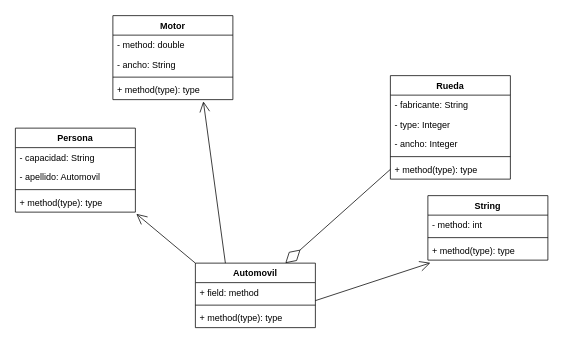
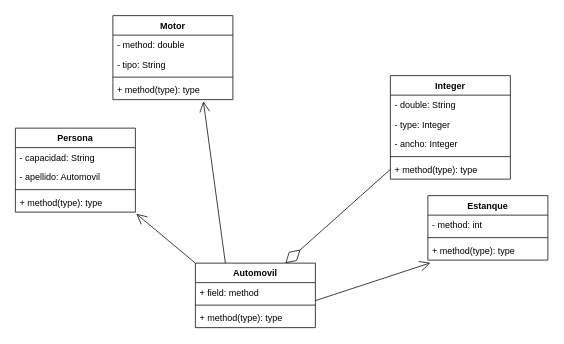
  <mxCell id="0" />
  <mxCell id="1" parent="0" />
- <mxCell id="2" value="String" style="swimlane;fontStyle=1;align=center;verticalAlign=top;childLayout=stackLayout;horizontal=1;startSize=26;horizontalStack=0;resizeParent=1;resizeParentMax=0;resizeLast=0;collapsible=1;marginBottom=0;" vertex="1" parent="1"><mxGeometry x="570" y="260" width="160" height="86" as="geometry" /></mxCell>
+ <mxCell id="2" value="Estanque" style="swimlane;fontStyle=1;align=center;verticalAlign=top;childLayout=stackLayout;horizontal=1;startSize=26;horizontalStack=0;resizeParent=1;resizeParentMax=0;resizeLast=0;collapsible=1;marginBottom=0;" vertex="1" parent="1"><mxGeometry x="570" y="260" width="160" height="86" as="geometry" /></mxCell>
  <mxCell id="3" value="- method: int&#10;" style="text;strokeColor=none;fillColor=none;align=left;verticalAlign=top;spacingLeft=4;spacingRight=4;overflow=hidden;rotatable=0;points=[[0,0.5],[1,0.5]];portConstraint=eastwest;" vertex="1" parent="2"><mxGeometry y="26" width="160" height="26" as="geometry" /></mxCell>
  <mxCell id="4" value="" style="line;strokeWidth=1;fillColor=none;align=left;verticalAlign=middle;spacingTop=-1;spacingLeft=3;spacingRight=3;rotatable=0;labelPosition=right;points=[];portConstraint=eastwest;" vertex="1" parent="2"><mxGeometry y="52" width="160" height="8" as="geometry" /></mxCell>
  <mxCell id="5" value="+ method(type): type" style="text;strokeColor=none;fillColor=none;align=left;verticalAlign=top;spacingLeft=4;spacingRight=4;overflow=hidden;rotatable=0;points=[[0,0.5],[1,0.5]];portConstraint=eastwest;" vertex="1" parent="2"><mxGeometry y="60" width="160" height="26" as="geometry" /></mxCell>
  <mxCell id="6" value="Automovil" style="swimlane;fontStyle=1;align=center;verticalAlign=top;childLayout=stackLayout;horizontal=1;startSize=26;horizontalStack=0;resizeParent=1;resizeParentMax=0;resizeLast=0;collapsible=1;marginBottom=0;" vertex="1" parent="1"><mxGeometry x="260" y="350" width="160" height="86" as="geometry" /></mxCell>
  <mxCell id="7" value="+ field: method" style="text;strokeColor=none;fillColor=none;align=left;verticalAlign=top;spacingLeft=4;spacingRight=4;overflow=hidden;rotatable=0;points=[[0,0.5],[1,0.5]];portConstraint=eastwest;" vertex="1" parent="6"><mxGeometry y="26" width="160" height="26" as="geometry" /></mxCell>
  <mxCell id="8" value="" style="line;strokeWidth=1;fillColor=none;align=left;verticalAlign=middle;spacingTop=-1;spacingLeft=3;spacingRight=3;rotatable=0;labelPosition=right;points=[];portConstraint=eastwest;" vertex="1" parent="6"><mxGeometry y="52" width="160" height="8" as="geometry" /></mxCell>
  <mxCell id="9" value="+ method(type): type" style="text;strokeColor=none;fillColor=none;align=left;verticalAlign=top;spacingLeft=4;spacingRight=4;overflow=hidden;rotatable=0;points=[[0,0.5],[1,0.5]];portConstraint=eastwest;" vertex="1" parent="6"><mxGeometry y="60" width="160" height="26" as="geometry" /></mxCell>
  <mxCell id="10" value="" style="endArrow=open;endFill=1;endSize=12;html=1;entryX=0.021;entryY=1.141;entryDx=0;entryDy=0;entryPerimeter=0;" edge="1" parent="1" target="5"><mxGeometry width="160" relative="1" as="geometry"><mxPoint x="420" y="400" as="sourcePoint" /><mxPoint x="580" y="400" as="targetPoint" /></mxGeometry></mxCell>
  <mxCell id="11" value="" style="endArrow=open;endFill=1;endSize=12;html=1;entryX=0.754;entryY=1.09;entryDx=0;entryDy=0;entryPerimeter=0;exitX=0.25;exitY=0;exitDx=0;exitDy=0;" edge="1" parent="1" source="6" target="24"><mxGeometry width="160" relative="1" as="geometry"><mxPoint x="370" y="350" as="sourcePoint" /><mxPoint x="523.36" y="299.666" as="targetPoint" /></mxGeometry></mxCell>
  <mxCell id="12" value="" style="endArrow=open;endFill=1;endSize=12;html=1;entryX=1.008;entryY=1.09;entryDx=0;entryDy=0;entryPerimeter=0;exitX=0;exitY=0;exitDx=0;exitDy=0;" edge="1" parent="1" source="6" target="29"><mxGeometry width="160" relative="1" as="geometry"><mxPoint x="150" y="380" as="sourcePoint" /><mxPoint x="303.36" y="329.996" as="targetPoint" /></mxGeometry></mxCell>
- <mxCell id="13" value="Rueda" style="swimlane;fontStyle=1;align=center;verticalAlign=top;childLayout=stackLayout;horizontal=1;startSize=26;horizontalStack=0;resizeParent=1;resizeParentMax=0;resizeLast=0;collapsible=1;marginBottom=0;" vertex="1" parent="1"><mxGeometry x="520" y="100" width="160" height="138" as="geometry" /></mxCell>
- <mxCell id="14" value="- fabricante: String" style="text;strokeColor=none;fillColor=none;align=left;verticalAlign=top;spacingLeft=4;spacingRight=4;overflow=hidden;rotatable=0;points=[[0,0.5],[1,0.5]];portConstraint=eastwest;" vertex="1" parent="13"><mxGeometry y="26" width="160" height="26" as="geometry" /></mxCell>
+ <mxCell id="13" value="Integer" style="swimlane;fontStyle=1;align=center;verticalAlign=top;childLayout=stackLayout;horizontal=1;startSize=26;horizontalStack=0;resizeParent=1;resizeParentMax=0;resizeLast=0;collapsible=1;marginBottom=0;" vertex="1" parent="1"><mxGeometry x="520" y="100" width="160" height="138" as="geometry" /></mxCell>
+ <mxCell id="14" value="- double: String" style="text;strokeColor=none;fillColor=none;align=left;verticalAlign=top;spacingLeft=4;spacingRight=4;overflow=hidden;rotatable=0;points=[[0,0.5],[1,0.5]];portConstraint=eastwest;" vertex="1" parent="13"><mxGeometry y="26" width="160" height="26" as="geometry" /></mxCell>
  <mxCell id="15" value="- type: Integer" style="text;strokeColor=none;fillColor=none;align=left;verticalAlign=top;spacingLeft=4;spacingRight=4;overflow=hidden;rotatable=0;points=[[0,0.5],[1,0.5]];portConstraint=eastwest;" vertex="1" parent="13"><mxGeometry y="52" width="160" height="26" as="geometry" /></mxCell>
  <mxCell id="16" value="- ancho: Integer" style="text;strokeColor=none;fillColor=none;align=left;verticalAlign=top;spacingLeft=4;spacingRight=4;overflow=hidden;rotatable=0;points=[[0,0.5],[1,0.5]];portConstraint=eastwest;" vertex="1" parent="13"><mxGeometry y="78" width="160" height="26" as="geometry" /></mxCell>
  <mxCell id="17" value="" style="line;strokeWidth=1;fillColor=none;align=left;verticalAlign=middle;spacingTop=-1;spacingLeft=3;spacingRight=3;rotatable=0;labelPosition=right;points=[];portConstraint=eastwest;" vertex="1" parent="13"><mxGeometry y="104" width="160" height="8" as="geometry" /></mxCell>
  <mxCell id="18" value="+ method(type): type" style="text;strokeColor=none;fillColor=none;align=left;verticalAlign=top;spacingLeft=4;spacingRight=4;overflow=hidden;rotatable=0;points=[[0,0.5],[1,0.5]];portConstraint=eastwest;" vertex="1" parent="13"><mxGeometry y="112" width="160" height="26" as="geometry" /></mxCell>
  <mxCell id="19" value="" style="endArrow=diamondThin;endFill=0;endSize=24;html=1;entryX=0.75;entryY=0;entryDx=0;entryDy=0;exitX=0;exitY=0.5;exitDx=0;exitDy=0;" edge="1" parent="1" source="18" target="6"><mxGeometry width="160" relative="1" as="geometry"><mxPoint x="290" y="250" as="sourcePoint" /><mxPoint x="450" y="250" as="targetPoint" /></mxGeometry></mxCell>
  <mxCell id="20" value="Motor" style="swimlane;fontStyle=1;align=center;verticalAlign=top;childLayout=stackLayout;horizontal=1;startSize=26;horizontalStack=0;resizeParent=1;resizeParentMax=0;resizeLast=0;collapsible=1;marginBottom=0;" vertex="1" parent="1"><mxGeometry x="150" y="20" width="160" height="112" as="geometry" /></mxCell>
  <mxCell id="21" value="- method: double&#10;" style="text;strokeColor=none;fillColor=none;align=left;verticalAlign=top;spacingLeft=4;spacingRight=4;overflow=hidden;rotatable=0;points=[[0,0.5],[1,0.5]];portConstraint=eastwest;" vertex="1" parent="20"><mxGeometry y="26" width="160" height="26" as="geometry" /></mxCell>
- <mxCell id="22" value="- ancho: String&#10;" style="text;strokeColor=none;fillColor=none;align=left;verticalAlign=top;spacingLeft=4;spacingRight=4;overflow=hidden;rotatable=0;points=[[0,0.5],[1,0.5]];portConstraint=eastwest;" vertex="1" parent="20"><mxGeometry y="52" width="160" height="26" as="geometry" /></mxCell>
+ <mxCell id="22" value="- tipo: String&#10;" style="text;strokeColor=none;fillColor=none;align=left;verticalAlign=top;spacingLeft=4;spacingRight=4;overflow=hidden;rotatable=0;points=[[0,0.5],[1,0.5]];portConstraint=eastwest;" vertex="1" parent="20"><mxGeometry y="52" width="160" height="26" as="geometry" /></mxCell>
  <mxCell id="23" value="" style="line;strokeWidth=1;fillColor=none;align=left;verticalAlign=middle;spacingTop=-1;spacingLeft=3;spacingRight=3;rotatable=0;labelPosition=right;points=[];portConstraint=eastwest;" vertex="1" parent="20"><mxGeometry y="78" width="160" height="8" as="geometry" /></mxCell>
  <mxCell id="24" value="+ method(type): type" style="text;strokeColor=none;fillColor=none;align=left;verticalAlign=top;spacingLeft=4;spacingRight=4;overflow=hidden;rotatable=0;points=[[0,0.5],[1,0.5]];portConstraint=eastwest;" vertex="1" parent="20"><mxGeometry y="86" width="160" height="26" as="geometry" /></mxCell>
  <mxCell id="25" value="Persona" style="swimlane;fontStyle=1;align=center;verticalAlign=top;childLayout=stackLayout;horizontal=1;startSize=26;horizontalStack=0;resizeParent=1;resizeParentMax=0;resizeLast=0;collapsible=1;marginBottom=0;" vertex="1" parent="1"><mxGeometry x="20" y="170" width="160" height="112" as="geometry" /></mxCell>
  <mxCell id="26" value="- capacidad: String" style="text;strokeColor=none;fillColor=none;align=left;verticalAlign=top;spacingLeft=4;spacingRight=4;overflow=hidden;rotatable=0;points=[[0,0.5],[1,0.5]];portConstraint=eastwest;" vertex="1" parent="25"><mxGeometry y="26" width="160" height="26" as="geometry" /></mxCell>
  <mxCell id="27" value="- apellido: Automovil&#10;" style="text;strokeColor=none;fillColor=none;align=left;verticalAlign=top;spacingLeft=4;spacingRight=4;overflow=hidden;rotatable=0;points=[[0,0.5],[1,0.5]];portConstraint=eastwest;" vertex="1" parent="25"><mxGeometry y="52" width="160" height="26" as="geometry" /></mxCell>
  <mxCell id="28" value="" style="line;strokeWidth=1;fillColor=none;align=left;verticalAlign=middle;spacingTop=-1;spacingLeft=3;spacingRight=3;rotatable=0;labelPosition=right;points=[];portConstraint=eastwest;" vertex="1" parent="25"><mxGeometry y="78" width="160" height="8" as="geometry" /></mxCell>
  <mxCell id="29" value="+ method(type): type" style="text;strokeColor=none;fillColor=none;align=left;verticalAlign=top;spacingLeft=4;spacingRight=4;overflow=hidden;rotatable=0;points=[[0,0.5],[1,0.5]];portConstraint=eastwest;" vertex="1" parent="25"><mxGeometry y="86" width="160" height="26" as="geometry" /></mxCell>
